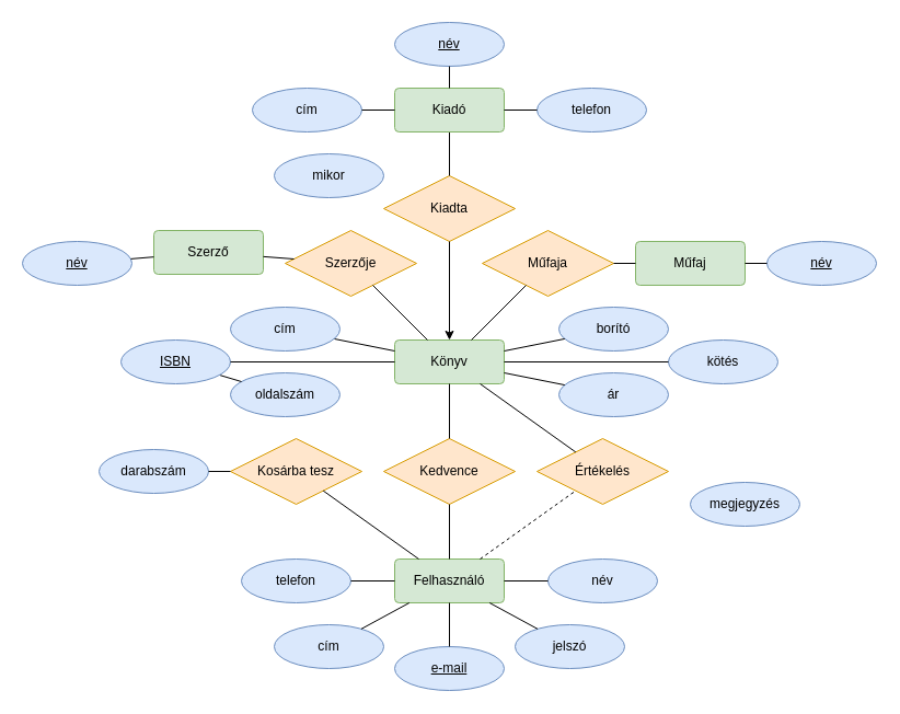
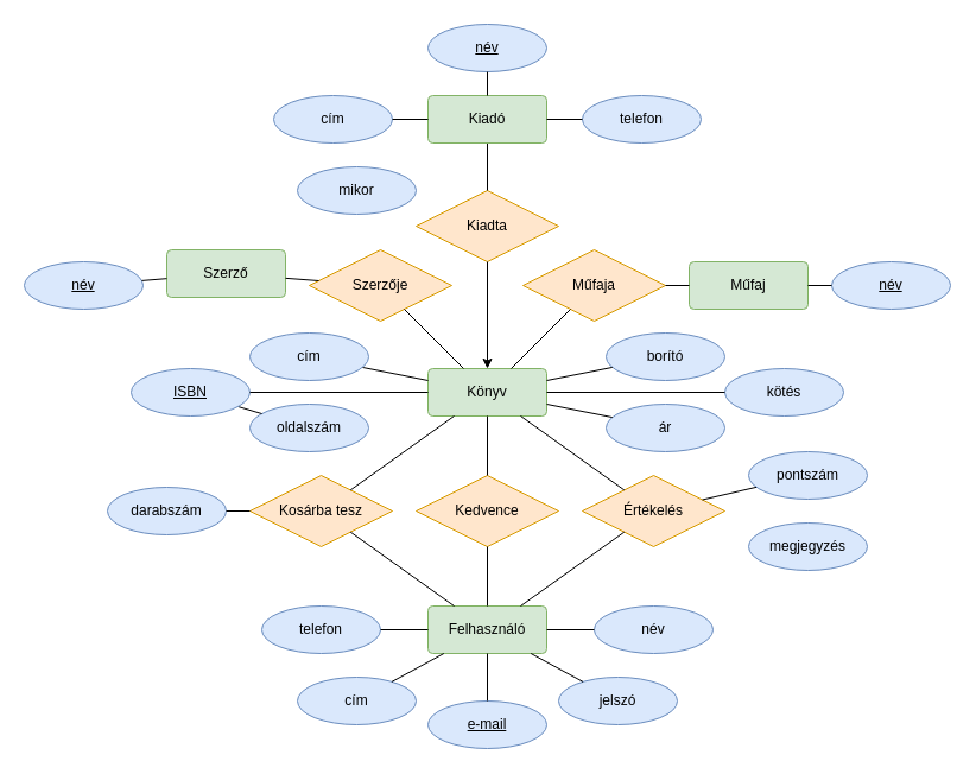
  <mxCell id="0" />
  <mxCell id="1" parent="0" />
  <mxCell id="2" value="Könyv" style="rounded=1;arcSize=10;whiteSpace=wrap;html=1;align=center;fillColor=#d5e8d4;strokeColor=#82b366;" vertex="1" parent="1"><mxGeometry x="360" y="310" width="100" height="40" as="geometry" /></mxCell>
  <mxCell id="3" value="Felhasználó" style="rounded=1;arcSize=10;whiteSpace=wrap;html=1;align=center;fillColor=#d5e8d4;strokeColor=#82b366;" vertex="1" parent="1"><mxGeometry x="360" y="510" width="100" height="40" as="geometry" /></mxCell>
  <mxCell id="4" value="Kosárba tesz" style="shape=rhombus;perimeter=rhombusPerimeter;whiteSpace=wrap;html=1;align=center;fillColor=#ffe6cc;strokeColor=#d79b00;" vertex="1" parent="1"><mxGeometry x="210" y="400" width="120" height="60" as="geometry" /></mxCell>
  <mxCell id="5" value="" style="endArrow=none;html=1;rounded=0;" edge="1" parent="1" source="3" target="4"><mxGeometry relative="1" as="geometry"><mxPoint x="360" y="500" as="sourcePoint" /><mxPoint x="520" y="500" as="targetPoint" /></mxGeometry></mxCell>
+ <mxCell id="6" value="" style="endArrow=none;html=1;rounded=0;" edge="1" parent="1" source="4" target="2"><mxGeometry relative="1" as="geometry"><mxPoint x="500" y="520" as="sourcePoint" /><mxPoint x="500" y="440" as="targetPoint" /></mxGeometry></mxCell>
  <mxCell id="7" value="e-mail" style="ellipse;whiteSpace=wrap;html=1;align=center;fontStyle=4;fillColor=#dae8fc;strokeColor=#6c8ebf;" vertex="1" parent="1"><mxGeometry x="360" y="590" width="100" height="40" as="geometry" /></mxCell>
  <mxCell id="8" value="telefon" style="ellipse;whiteSpace=wrap;html=1;align=center;fillColor=#dae8fc;strokeColor=#6c8ebf;" vertex="1" parent="1"><mxGeometry x="220" y="510" width="100" height="40" as="geometry" /></mxCell>
  <mxCell id="9" value="név&lt;br&gt;" style="ellipse;whiteSpace=wrap;html=1;align=center;fillColor=#dae8fc;strokeColor=#6c8ebf;" vertex="1" parent="1"><mxGeometry x="500" y="510" width="100" height="40" as="geometry" /></mxCell>
  <mxCell id="10" value="cím" style="ellipse;whiteSpace=wrap;html=1;align=center;fillColor=#dae8fc;strokeColor=#6c8ebf;" vertex="1" parent="1"><mxGeometry x="250" y="570" width="100" height="40" as="geometry" /></mxCell>
  <mxCell id="11" value="jelszó" style="ellipse;whiteSpace=wrap;html=1;align=center;fillColor=#dae8fc;strokeColor=#6c8ebf;" vertex="1" parent="1"><mxGeometry x="470" y="570" width="100" height="40" as="geometry" /></mxCell>
  <mxCell id="12" value="" style="endArrow=none;html=1;rounded=0;" edge="1" parent="1" source="8" target="3"><mxGeometry relative="1" as="geometry"><mxPoint x="200" y="440" as="sourcePoint" /><mxPoint x="360" y="440" as="targetPoint" /></mxGeometry></mxCell>
  <mxCell id="13" value="" style="endArrow=none;html=1;rounded=0;" edge="1" parent="1" source="10" target="3"><mxGeometry relative="1" as="geometry"><mxPoint x="320" y="549.52" as="sourcePoint" /><mxPoint x="360" y="549.52" as="targetPoint" /></mxGeometry></mxCell>
  <mxCell id="14" value="" style="endArrow=none;html=1;rounded=0;" edge="1" parent="1" source="9" target="3"><mxGeometry relative="1" as="geometry"><mxPoint x="360" y="590" as="sourcePoint" /><mxPoint x="403" y="566" as="targetPoint" /></mxGeometry></mxCell>
  <mxCell id="15" value="" style="endArrow=none;html=1;rounded=0;" edge="1" parent="1" source="11" target="3"><mxGeometry relative="1" as="geometry"><mxPoint x="350" y="594" as="sourcePoint" /><mxPoint x="393" y="570" as="targetPoint" /></mxGeometry></mxCell>
  <mxCell id="16" value="" style="endArrow=none;html=1;rounded=0;" edge="1" parent="1" source="7" target="3"><mxGeometry relative="1" as="geometry"><mxPoint x="500" y="584" as="sourcePoint" /><mxPoint x="457" y="560" as="targetPoint" /></mxGeometry></mxCell>
  <mxCell id="17" value="" style="endArrow=none;html=1;rounded=0;" edge="1" parent="1" source="44" target="2"><mxGeometry relative="1" as="geometry"><mxPoint x="304.721" y="308.944" as="sourcePoint" /><mxPoint x="340" y="340" as="targetPoint" /></mxGeometry></mxCell>
  <mxCell id="18" value="borító" style="ellipse;whiteSpace=wrap;html=1;align=center;fillColor=#dae8fc;strokeColor=#6c8ebf;" vertex="1" parent="1"><mxGeometry x="510" y="280" width="100" height="40" as="geometry" /></mxCell>
  <mxCell id="19" value="Szerző" style="rounded=1;arcSize=10;whiteSpace=wrap;html=1;align=center;fillColor=#d5e8d4;strokeColor=#82b366;" vertex="1" parent="1"><mxGeometry x="140" y="210" width="100" height="40" as="geometry" /></mxCell>
  <mxCell id="20" value="darabszám" style="ellipse;whiteSpace=wrap;html=1;align=center;fillColor=#dae8fc;strokeColor=#6c8ebf;" vertex="1" parent="1"><mxGeometry x="90" y="410" width="100" height="40" as="geometry" /></mxCell>
  <mxCell id="21" value="" style="endArrow=none;html=1;rounded=0;" edge="1" parent="1" source="20" target="4"><mxGeometry relative="1" as="geometry"><mxPoint x="300" y="370" as="sourcePoint" /><mxPoint x="340" y="370" as="targetPoint" /></mxGeometry></mxCell>
  <mxCell id="22" value="" style="endArrow=none;html=1;rounded=0;" edge="1" parent="1" source="18" target="2"><mxGeometry relative="1" as="geometry"><mxPoint x="300" y="420" as="sourcePoint" /><mxPoint x="460" y="420" as="targetPoint" /></mxGeometry></mxCell>
  <mxCell id="23" value="Szerzője" style="shape=rhombus;perimeter=rhombusPerimeter;whiteSpace=wrap;html=1;align=center;fillColor=#ffe6cc;strokeColor=#d79b00;" vertex="1" parent="1"><mxGeometry x="260" y="210" width="120" height="60" as="geometry" /></mxCell>
  <mxCell id="24" value="" style="endArrow=none;html=1;rounded=0;" edge="1" parent="1" source="19" target="23"><mxGeometry relative="1" as="geometry"><mxPoint x="450" y="200" as="sourcePoint" /><mxPoint x="610" y="200" as="targetPoint" /></mxGeometry></mxCell>
  <mxCell id="25" value="" style="endArrow=none;html=1;rounded=0;" edge="1" parent="1" source="23" target="2"><mxGeometry relative="1" as="geometry"><mxPoint x="500" y="250" as="sourcePoint" /><mxPoint x="500" y="280" as="targetPoint" /></mxGeometry></mxCell>
  <mxCell id="26" value="név" style="ellipse;whiteSpace=wrap;html=1;align=center;fontStyle=4;fillColor=#dae8fc;strokeColor=#6c8ebf;" vertex="1" parent="1"><mxGeometry x="20" y="220" width="100" height="40" as="geometry" /></mxCell>
  <mxCell id="27" value="Műfaja" style="shape=rhombus;perimeter=rhombusPerimeter;whiteSpace=wrap;html=1;align=center;fillColor=#ffe6cc;strokeColor=#d79b00;" vertex="1" parent="1"><mxGeometry x="440" y="210" width="120" height="60" as="geometry" /></mxCell>
  <mxCell id="28" value="" style="endArrow=none;html=1;rounded=0;" edge="1" parent="1" source="19" target="26"><mxGeometry relative="1" as="geometry"><mxPoint x="450" y="260" as="sourcePoint" /><mxPoint x="450" y="310" as="targetPoint" /></mxGeometry></mxCell>
  <mxCell id="29" value="" style="endArrow=none;html=1;rounded=0;" edge="1" parent="1" source="27" target="2"><mxGeometry relative="1" as="geometry"><mxPoint x="430" y="280" as="sourcePoint" /><mxPoint x="440" y="330" as="targetPoint" /></mxGeometry></mxCell>
  <mxCell id="30" value="Műfaj" style="rounded=1;arcSize=10;whiteSpace=wrap;html=1;align=center;fillColor=#d5e8d4;strokeColor=#82b366;" vertex="1" parent="1"><mxGeometry x="580" y="220" width="100" height="40" as="geometry" /></mxCell>
  <mxCell id="31" value="" style="endArrow=none;html=1;rounded=0;" edge="1" parent="1" source="30" target="27"><mxGeometry relative="1" as="geometry"><mxPoint x="640" y="369.71" as="sourcePoint" /><mxPoint x="610" y="369.71" as="targetPoint" /></mxGeometry></mxCell>
  <mxCell id="32" value="név" style="ellipse;whiteSpace=wrap;html=1;align=center;fontStyle=4;fillColor=#dae8fc;strokeColor=#6c8ebf;" vertex="1" parent="1"><mxGeometry x="700" y="220" width="100" height="40" as="geometry" /></mxCell>
  <mxCell id="33" value="" style="endArrow=none;html=1;rounded=0;" edge="1" parent="1" source="30" target="32"><mxGeometry relative="1" as="geometry"><mxPoint x="530" y="170" as="sourcePoint" /><mxPoint x="440" y="270" as="targetPoint" /></mxGeometry></mxCell>
  <mxCell id="34" value="Kedvence" style="shape=rhombus;perimeter=rhombusPerimeter;whiteSpace=wrap;html=1;align=center;fillColor=#ffe6cc;strokeColor=#d79b00;" vertex="1" parent="1"><mxGeometry x="350" y="400" width="120" height="60" as="geometry" /></mxCell>
  <mxCell id="35" value="" style="endArrow=none;html=1;rounded=0;" edge="1" parent="1" source="3" target="34"><mxGeometry relative="1" as="geometry"><mxPoint x="290" y="420" as="sourcePoint" /><mxPoint x="450" y="420" as="targetPoint" /></mxGeometry></mxCell>
  <mxCell id="36" value="" style="endArrow=none;html=1;rounded=0;" edge="1" parent="1" source="2" target="34"><mxGeometry relative="1" as="geometry"><mxPoint x="290" y="420" as="sourcePoint" /><mxPoint x="450" y="420" as="targetPoint" /></mxGeometry></mxCell>
  <mxCell id="37" value="Értékelés" style="shape=rhombus;perimeter=rhombusPerimeter;whiteSpace=wrap;html=1;align=center;fillColor=#ffe6cc;strokeColor=#d79b00;" vertex="1" parent="1"><mxGeometry x="490" y="400" width="120" height="60" as="geometry" /></mxCell>
- <mxCell id="40" value="" style="endArrow=none;html=1;rounded=0;dashed=1;" edge="1" parent="1" source="3" target="37"><mxGeometry relative="1" as="geometry"><mxPoint x="350" y="410" as="sourcePoint" /><mxPoint x="510" y="410" as="targetPoint" /></mxGeometry></mxCell>
+ <mxCell id="38" value="pontszám" style="ellipse;whiteSpace=wrap;html=1;align=center;fillColor=#dae8fc;strokeColor=#6c8ebf;" vertex="1" parent="1"><mxGeometry x="630" y="380" width="100" height="40" as="geometry" /></mxCell>
+ <mxCell id="39" value="" style="endArrow=none;html=1;rounded=0;" edge="1" parent="1" source="38" target="37"><mxGeometry relative="1" as="geometry"><mxPoint x="620" y="370" as="sourcePoint" /><mxPoint x="660" y="370" as="targetPoint" /></mxGeometry></mxCell>
+ <mxCell id="40" value="" style="endArrow=none;html=1;rounded=0;" edge="1" parent="1" source="3" target="37"><mxGeometry relative="1" as="geometry"><mxPoint x="350" y="410" as="sourcePoint" /><mxPoint x="510" y="410" as="targetPoint" /></mxGeometry></mxCell>
  <mxCell id="41" value="" style="endArrow=none;html=1;rounded=0;" edge="1" parent="1" source="2" target="37"><mxGeometry relative="1" as="geometry"><mxPoint x="350" y="410" as="sourcePoint" /><mxPoint x="510" y="410" as="targetPoint" /></mxGeometry></mxCell>
  <mxCell id="42" value="ár" style="ellipse;whiteSpace=wrap;html=1;align=center;fillColor=#dae8fc;strokeColor=#6c8ebf;" vertex="1" parent="1"><mxGeometry x="510" y="340" width="100" height="40" as="geometry" /></mxCell>
  <mxCell id="43" value="" style="endArrow=none;html=1;rounded=0;" edge="1" parent="1" source="2" target="42"><mxGeometry relative="1" as="geometry"><mxPoint x="380" y="310" as="sourcePoint" /><mxPoint x="540" y="310" as="targetPoint" /></mxGeometry></mxCell>
  <mxCell id="44" value="cím" style="ellipse;whiteSpace=wrap;html=1;align=center;fillColor=#dae8fc;strokeColor=#6c8ebf;" vertex="1" parent="1"><mxGeometry x="210" y="280" width="100" height="40" as="geometry" /></mxCell>
  <mxCell id="45" value="Kiadta" style="shape=rhombus;perimeter=rhombusPerimeter;whiteSpace=wrap;html=1;align=center;fillColor=#ffe6cc;strokeColor=#d79b00;" vertex="1" parent="1"><mxGeometry x="350" y="160" width="120" height="60" as="geometry" /></mxCell>
  <mxCell id="46" value="" style="endArrow=classic;html=1;rounded=0;startArrow=none;startFill=0;endFill=1;" edge="1" parent="1" source="45" target="2"><mxGeometry relative="1" as="geometry"><mxPoint x="482" y="271" as="sourcePoint" /><mxPoint x="438" y="320" as="targetPoint" /></mxGeometry></mxCell>
  <mxCell id="47" value="oldalszám" style="ellipse;whiteSpace=wrap;html=1;align=center;fillColor=#dae8fc;strokeColor=#6c8ebf;" vertex="1" parent="1"><mxGeometry x="210" y="340" width="100" height="40" as="geometry" /></mxCell>
  <mxCell id="48" value="" style="endArrow=none;html=1;rounded=0;" edge="1" parent="1" source="47" target="60"><mxGeometry relative="1" as="geometry"><mxPoint x="305" y="318" as="sourcePoint" /><mxPoint x="370" y="331" as="targetPoint" /></mxGeometry></mxCell>
  <mxCell id="49" value="" style="endArrow=none;html=1;rounded=0;" edge="1" parent="1" source="50" target="45"><mxGeometry relative="1" as="geometry"><mxPoint x="410" y="100" as="sourcePoint" /><mxPoint x="318" y="231" as="targetPoint" /></mxGeometry></mxCell>
  <mxCell id="50" value="Kiadó" style="rounded=1;arcSize=10;whiteSpace=wrap;html=1;align=center;fillColor=#d5e8d4;strokeColor=#82b366;" vertex="1" parent="1"><mxGeometry x="360" y="80" width="100" height="40" as="geometry" /></mxCell>
  <mxCell id="51" value="név" style="ellipse;whiteSpace=wrap;html=1;align=center;fontStyle=4;fillColor=#dae8fc;strokeColor=#6c8ebf;" vertex="1" parent="1"><mxGeometry x="360" y="20" width="100" height="40" as="geometry" /></mxCell>
  <mxCell id="52" value="telefon" style="ellipse;whiteSpace=wrap;html=1;align=center;fillColor=#dae8fc;strokeColor=#6c8ebf;" vertex="1" parent="1"><mxGeometry x="490" y="80" width="100" height="40" as="geometry" /></mxCell>
  <mxCell id="53" value="cím" style="ellipse;whiteSpace=wrap;html=1;align=center;fillColor=#dae8fc;strokeColor=#6c8ebf;" vertex="1" parent="1"><mxGeometry x="230" y="80" width="100" height="40" as="geometry" /></mxCell>
  <mxCell id="54" value="" style="endArrow=none;html=1;rounded=0;" edge="1" parent="1" source="52" target="50"><mxGeometry relative="1" as="geometry"><mxPoint x="420" y="130" as="sourcePoint" /><mxPoint x="420" y="170" as="targetPoint" /></mxGeometry></mxCell>
  <mxCell id="55" value="" style="endArrow=none;html=1;rounded=0;" edge="1" parent="1" source="51" target="50"><mxGeometry relative="1" as="geometry"><mxPoint x="481" y="76" as="sourcePoint" /><mxPoint x="456" y="90" as="targetPoint" /></mxGeometry></mxCell>
  <mxCell id="56" value="" style="endArrow=none;html=1;rounded=0;" edge="1" parent="1" source="53" target="50"><mxGeometry relative="1" as="geometry"><mxPoint x="420" y="50" as="sourcePoint" /><mxPoint x="420" y="90" as="targetPoint" /></mxGeometry></mxCell>
  <mxCell id="57" value="megjegyzés" style="ellipse;whiteSpace=wrap;html=1;align=center;fillColor=#dae8fc;strokeColor=#6c8ebf;" vertex="1" parent="1"><mxGeometry x="630" y="440" width="100" height="40" as="geometry" /></mxCell>
  <mxCell id="58" style="edgeStyle=orthogonalEdgeStyle;rounded=0;orthogonalLoop=1;jettySize=auto;html=1;exitX=0.5;exitY=1;exitDx=0;exitDy=0;" edge="1" parent="1" source="30" target="30"><mxGeometry relative="1" as="geometry" /></mxCell>
  <mxCell id="59" value="mikor" style="ellipse;whiteSpace=wrap;html=1;align=center;fillColor=#dae8fc;strokeColor=#6c8ebf;" vertex="1" parent="1"><mxGeometry x="250" y="140" width="100" height="40" as="geometry" /></mxCell>
  <mxCell id="60" value="&lt;u&gt;ISBN&lt;/u&gt;" style="ellipse;whiteSpace=wrap;html=1;align=center;fillColor=#dae8fc;strokeColor=#6c8ebf;" vertex="1" parent="1"><mxGeometry x="110" y="310" width="100" height="40" as="geometry" /></mxCell>
  <mxCell id="61" value="" style="endArrow=none;html=1;rounded=0;" edge="1" parent="1" source="60" target="2"><mxGeometry relative="1" as="geometry"><mxPoint x="280" y="330" as="sourcePoint" /><mxPoint x="440" y="330" as="targetPoint" /></mxGeometry></mxCell>
  <mxCell id="62" value="kötés" style="ellipse;whiteSpace=wrap;html=1;align=center;fillColor=#dae8fc;strokeColor=#6c8ebf;" vertex="1" parent="1"><mxGeometry x="610" y="310" width="100" height="40" as="geometry" /></mxCell>
  <mxCell id="63" value="" style="endArrow=none;html=1;rounded=0;" edge="1" parent="1" source="2" target="62"><mxGeometry relative="1" as="geometry"><mxPoint x="510" y="330" as="sourcePoint" /><mxPoint x="370" y="340" as="targetPoint" /></mxGeometry></mxCell>
